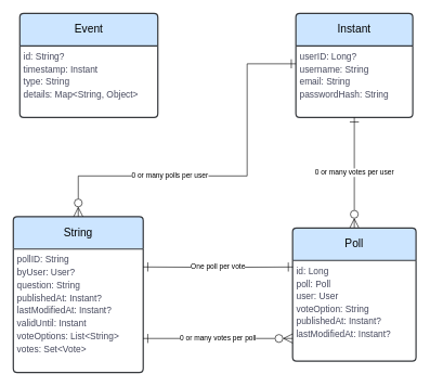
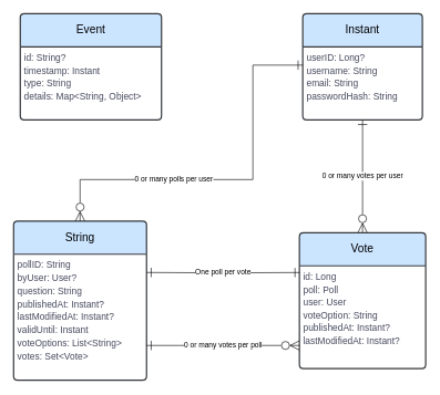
  <mxCell id="0" />
  <mxCell id="1" parent="0" />
  <mxCell id="2" value="&lt;font style=&quot;font-size: 17px;&quot;&gt;String&lt;/font&gt;" style="swimlane;childLayout=stackLayout;horizontal=1;startSize=50;horizontalStack=0;rounded=1;fontSize=14;fontStyle=0;strokeWidth=2;resizeParent=0;resizeLast=1;shadow=0;dashed=0;align=center;arcSize=4;whiteSpace=wrap;html=1;strokeColor=#36393d;fillColor=#cce5ff;swimlaneFillColor=default;" vertex="1" parent="1"><mxGeometry x="20" y="332.5" width="200" height="240" as="geometry" /></mxCell>
  <mxCell id="3" value="&lt;div style=&quot;font-size: 14px; line-height: 140%;&quot;&gt;&lt;font style=&quot;font-size: 14px;&quot;&gt;pollID: String&lt;/font&gt;&lt;/div&gt;&lt;div style=&quot;font-size: 14px; line-height: 140%;&quot;&gt;&lt;font style=&quot;font-size: 14px;&quot;&gt;byUser: User?&lt;/font&gt;&lt;/div&gt;&lt;div style=&quot;font-size: 14px; line-height: 140%;&quot;&gt;&lt;font style=&quot;font-size: 14px;&quot;&gt;question: String&lt;/font&gt;&lt;/div&gt;&lt;div style=&quot;font-size: 14px; line-height: 140%;&quot;&gt;&lt;font style=&quot;font-size: 14px;&quot;&gt;publishedAt: Instant?&lt;/font&gt;&lt;/div&gt;&lt;div style=&quot;font-size: 14px; line-height: 140%;&quot;&gt;&lt;font style=&quot;font-size: 14px;&quot;&gt;lastModifiedAt: Instant?&lt;/font&gt;&lt;/div&gt;&lt;div style=&quot;font-size: 14px; line-height: 140%;&quot;&gt;&lt;font style=&quot;font-size: 14px;&quot;&gt;validUntil: Instant&lt;/font&gt;&lt;/div&gt;&lt;div style=&quot;font-size: 14px; line-height: 140%;&quot;&gt;&lt;font style=&quot;font-size: 14px;&quot;&gt;voteOptions: List&amp;lt;String&amp;gt;&lt;/font&gt;&lt;/div&gt;&lt;div style=&quot;font-size: 14px; line-height: 140%;&quot;&gt;&lt;font style=&quot;font-size: 14px;&quot;&gt;votes: Set&amp;lt;Vote&amp;gt;&lt;/font&gt;&lt;/div&gt;" style="align=left;strokeColor=none;fillColor=none;spacingLeft=4;fontSize=12;verticalAlign=top;resizable=0;rotatable=0;part=1;html=1;fontColor=#46495D;" vertex="1" parent="2"><mxGeometry y="50" width="200" height="190" as="geometry" /></mxCell>
  <mxCell id="4" value="&lt;font style=&quot;font-size: 17px;&quot;&gt;Instant&lt;/font&gt;" style="swimlane;childLayout=stackLayout;horizontal=1;startSize=50;horizontalStack=0;rounded=1;fontSize=14;fontStyle=0;strokeWidth=2;resizeParent=0;resizeLast=1;shadow=0;dashed=0;align=center;arcSize=4;whiteSpace=wrap;html=1;strokeColor=#36393d;fillColor=#cce5ff;swimlaneFillColor=#ffffff;" vertex="1" parent="1"><mxGeometry x="455" y="20" width="180" height="160" as="geometry" /></mxCell>
  <mxCell id="5" value="&lt;div style=&quot;font-size: 14px; line-height: 140%;&quot;&gt;&lt;font style=&quot;font-size: 14px;&quot;&gt;userID: Long?&lt;/font&gt;&lt;/div&gt;&lt;div style=&quot;font-size: 14px; line-height: 140%;&quot;&gt;&lt;font style=&quot;font-size: 14px;&quot;&gt;username: String&lt;/font&gt;&lt;/div&gt;&lt;div style=&quot;font-size: 14px; line-height: 140%;&quot;&gt;&lt;font style=&quot;font-size: 14px;&quot;&gt;email: String&lt;/font&gt;&lt;/div&gt;&lt;div style=&quot;font-size: 14px; line-height: 140%;&quot;&gt;&lt;font style=&quot;font-size: 14px;&quot;&gt;passwordHash: String&lt;/font&gt;&lt;/div&gt;&lt;div style=&quot;font-size: 14px; line-height: 140%;&quot;&gt;&lt;br&gt;&lt;/div&gt;" style="align=left;strokeColor=none;fillColor=none;spacingLeft=4;fontSize=12;verticalAlign=top;resizable=0;rotatable=0;part=1;html=1;fontColor=#46495D;" vertex="1" parent="4"><mxGeometry y="50" width="180" height="110" as="geometry" /></mxCell>
  <mxCell id="6" value="&lt;font color=&quot;#000000&quot;&gt;0 or many votes per user&lt;/font&gt;" style="edgeStyle=orthogonalEdgeStyle;rounded=0;orthogonalLoop=1;jettySize=auto;html=1;exitX=0.5;exitY=0;exitDx=0;exitDy=0;entryX=0.5;entryY=1;entryDx=0;entryDy=0;strokeColor=#000000;fontColor=#46495D;fillColor=#B2C9AB;endArrow=ERone;endFill=0;startArrow=ERzeroToMany;startFill=0;endSize=12;startSize=12;" edge="1" parent="1" source="7" target="5"><mxGeometry relative="1" as="geometry"><mxPoint as="offset" /></mxGeometry></mxCell>
- <mxCell id="7" value="&lt;font style=&quot;font-size: 17px;&quot;&gt;Poll&lt;/font&gt;" style="swimlane;childLayout=stackLayout;horizontal=1;startSize=50;horizontalStack=0;rounded=1;fontSize=14;fontStyle=0;strokeWidth=2;resizeParent=0;resizeLast=1;shadow=0;dashed=0;align=center;arcSize=4;whiteSpace=wrap;html=1;strokeColor=#36393d;fillColor=#cce5ff;swimlaneFillColor=default;" vertex="1" parent="1"><mxGeometry x="450" y="350" width="190" height="205" as="geometry" /></mxCell>
+ <mxCell id="7" value="&lt;font style=&quot;font-size: 17px;&quot;&gt;Vote&lt;/font&gt;" style="swimlane;childLayout=stackLayout;horizontal=1;startSize=50;horizontalStack=0;rounded=1;fontSize=14;fontStyle=0;strokeWidth=2;resizeParent=0;resizeLast=1;shadow=0;dashed=0;align=center;arcSize=4;whiteSpace=wrap;html=1;strokeColor=#36393d;fillColor=#cce5ff;swimlaneFillColor=default;" vertex="1" parent="1"><mxGeometry x="450" y="350" width="190" height="205" as="geometry" /></mxCell>
  <mxCell id="8" value="&lt;div style=&quot;font-size: 14px; line-height: 140%;&quot;&gt;&lt;font style=&quot;font-size: 14px;&quot;&gt;id: Long&lt;/font&gt;&lt;/div&gt;&lt;div style=&quot;font-size: 14px; line-height: 140%;&quot;&gt;&lt;font style=&quot;font-size: 14px;&quot;&gt;poll: Poll&lt;/font&gt;&lt;/div&gt;&lt;div style=&quot;font-size: 14px; line-height: 140%;&quot;&gt;&lt;font style=&quot;font-size: 14px;&quot;&gt;user: User&lt;/font&gt;&lt;/div&gt;&lt;div style=&quot;font-size: 14px; line-height: 140%;&quot;&gt;&lt;font style=&quot;font-size: 14px;&quot;&gt;voteOption: String&lt;/font&gt;&lt;/div&gt;&lt;div style=&quot;font-size: 14px; line-height: 140%;&quot;&gt;&lt;font style=&quot;font-size: 14px;&quot;&gt;publishedAt: Instant?&lt;/font&gt;&lt;/div&gt;&lt;div style=&quot;font-size: 14px; line-height: 140%;&quot;&gt;&lt;font style=&quot;font-size: 14px;&quot;&gt;lastModifiedAt: Instant?&lt;/font&gt;&lt;/div&gt;&lt;div style=&quot;font-size: 14px; line-height: 140%;&quot;&gt;&lt;br&gt;&lt;/div&gt;" style="align=left;strokeColor=none;fillColor=none;spacingLeft=4;fontSize=12;verticalAlign=top;resizable=0;rotatable=0;part=1;html=1;fontColor=#46495D;" vertex="1" parent="7"><mxGeometry y="50" width="190" height="155" as="geometry" /></mxCell>
  <mxCell id="9" value="&lt;font style=&quot;font-size: 17px;&quot;&gt;Event&lt;/font&gt;" style="swimlane;childLayout=stackLayout;horizontal=1;startSize=50;horizontalStack=0;rounded=1;fontSize=14;fontStyle=0;strokeWidth=2;resizeParent=0;resizeLast=1;shadow=0;dashed=0;align=center;arcSize=4;whiteSpace=wrap;html=1;strokeColor=#36393d;fillColor=#cce5ff;swimlaneFillColor=default;" vertex="1" parent="1"><mxGeometry x="30" y="20" width="212.5" height="160" as="geometry" /></mxCell>
  <mxCell id="10" value="&lt;div style=&quot;font-size: 14px; line-height: 140%;&quot;&gt;&lt;font style=&quot;font-size: 14px;&quot;&gt;id: String?&lt;/font&gt;&lt;/div&gt;&lt;div style=&quot;font-size: 14px; line-height: 140%;&quot;&gt;&lt;font style=&quot;font-size: 14px;&quot;&gt;timestamp: Instant&lt;/font&gt;&lt;/div&gt;&lt;div style=&quot;font-size: 14px; line-height: 140%;&quot;&gt;&lt;font style=&quot;font-size: 14px;&quot;&gt;type: String&lt;/font&gt;&lt;/div&gt;&lt;div style=&quot;font-size: 14px; line-height: 140%;&quot;&gt;&lt;font style=&quot;font-size: 14px;&quot;&gt;details: Map&amp;lt;String, Object&amp;gt;&lt;/font&gt;&lt;/div&gt;" style="align=left;strokeColor=none;fillColor=none;spacingLeft=4;fontSize=12;verticalAlign=top;resizable=0;rotatable=0;part=1;html=1;fontColor=#46495D;" vertex="1" parent="9"><mxGeometry y="50" width="212.5" height="110" as="geometry" /></mxCell>
  <mxCell id="11" value="&lt;font color=&quot;#000000&quot;&gt;0 or many polls per user&lt;/font&gt;" style="edgeStyle=orthogonalEdgeStyle;rounded=0;orthogonalLoop=1;jettySize=auto;html=1;exitX=0;exitY=0.25;exitDx=0;exitDy=0;entryX=0.5;entryY=0;entryDx=0;entryDy=0;strokeColor=#000000;fontColor=#46495D;fillColor=#B2C9AB;endArrow=ERzeroToMany;endFill=0;startArrow=ERone;startFill=0;endSize=12;startSize=12;" edge="1" parent="1" source="5" target="2"><mxGeometry x="0.289" relative="1" as="geometry"><Array as="points"><mxPoint x="380" y="98" /><mxPoint x="380" y="270" /><mxPoint x="120" y="270" /></Array><mxPoint as="offset" /></mxGeometry></mxCell>
  <mxCell id="12" value="&lt;font color=&quot;#000000&quot;&gt;0 or many votes per poll&lt;/font&gt;" style="edgeStyle=orthogonalEdgeStyle;rounded=0;orthogonalLoop=1;jettySize=auto;html=1;exitX=0;exitY=0.5;exitDx=0;exitDy=0;entryX=1;entryY=0.5;entryDx=0;entryDy=0;strokeColor=#000000;fontColor=#46495D;fillColor=#B2C9AB;endArrow=ERone;endFill=0;endSize=12;startSize=12;startArrow=ERzeroToMany;startFill=0;" edge="1" parent="1"><mxGeometry relative="1" as="geometry"><mxPoint x="450" y="520" as="sourcePoint" /><mxPoint x="220" y="520" as="targetPoint" /></mxGeometry></mxCell>
  <mxCell id="13" value="&lt;font color=&quot;#000000&quot;&gt;One poll per vote&lt;/font&gt;" style="edgeStyle=orthogonalEdgeStyle;rounded=0;orthogonalLoop=1;jettySize=auto;html=1;exitX=0.002;exitY=0.194;exitDx=0;exitDy=0;entryX=1;entryY=0.25;entryDx=0;entryDy=0;strokeColor=#000000;fontColor=#46495D;fillColor=#B2C9AB;exitPerimeter=0;endSize=12;startSize=12;endArrow=ERone;endFill=0;startArrow=ERone;startFill=0;" edge="1" parent="1"><mxGeometry relative="1" as="geometry"><mxPoint x="450.38" y="410.07" as="sourcePoint" /><mxPoint x="220" y="410" as="targetPoint" /></mxGeometry></mxCell>
